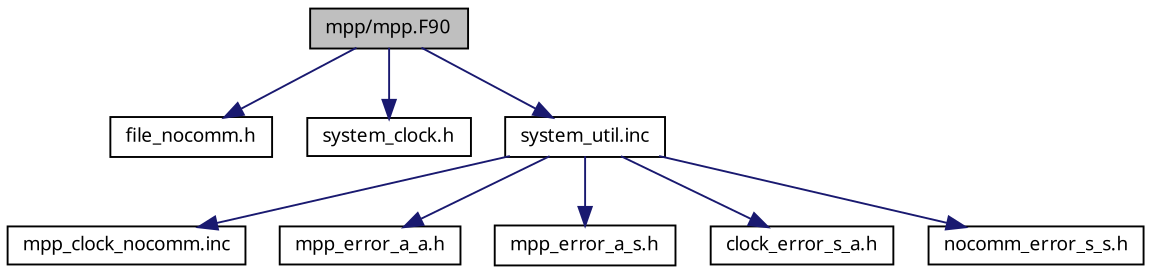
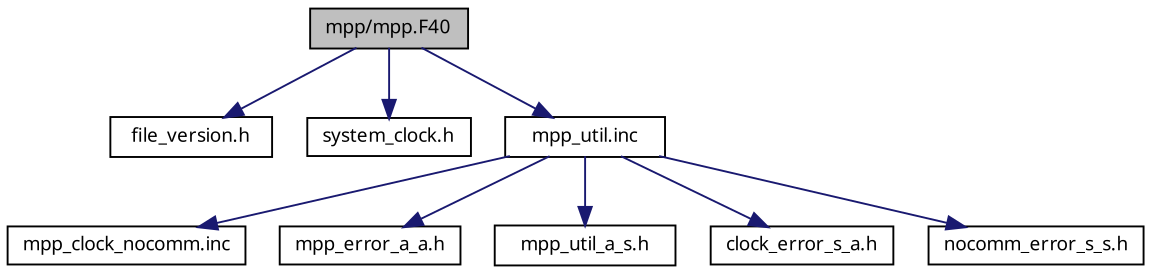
  digraph {
    fontname="Noto Sans"
    node [color=black fillcolor=white fontname="Noto Sans" fontsize=10 shape=record style=filled]
    edge [color=midnightblue fontname="Noto Sans" fontsize=10 labelfontname=Helvetica labelfontsize=10 style=solid]
-   n1 [fillcolor=grey75 fontcolor=black height=0.2 label="mpp/mpp.F90" width=0.4]
-   n2 [height=0.2 label="file_nocomm.h" width=0.4]
+   n1 [fillcolor=grey75 fontcolor=black height=0.2 label="mpp/mpp.F40" width=0.4]
+   n2 [height=0.2 label="file_version.h" width=0.4]
    n3 [height=0.2 label="system_clock.h" width=0.4]
-   n4 [height=0.2 label="system_util.inc" width=0.4]
+   n4 [height=0.2 label="mpp_util.inc" width=0.4]
    n5 [height=0.2 label="mpp_clock_nocomm.inc" width=0.4]
    n6 [height=0.2 label="mpp_error_a_a.h" width=0.4]
-   n7 [height=0.2 label="mpp_error_a_s.h" width=0.4]
+   n7 [height=0.2 label="mpp_util_a_s.h" width=0.4]
    n8 [height=0.2 label="clock_error_s_a.h" width=0.4]
    n9 [height=0.2 label="nocomm_error_s_s.h" width=0.4]
    n1 -> n2
    n1 -> n3
    n1 -> n4
    n4 -> n5
    n4 -> n6
    n4 -> n7
    n4 -> n8
    n4 -> n9
  }
